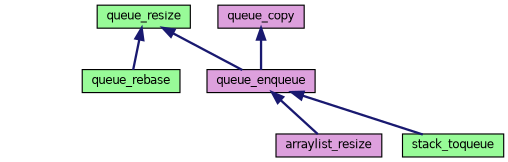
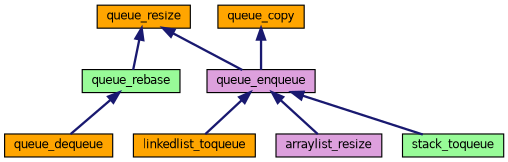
  digraph {
    rankdir=TB
    node [color=black fillcolor=orange fontname=Helvetica fontsize=10 shape=record style=filled]
    edge [color=midnightblue dir=back fontname=Helvetica fontsize=10 labelfontname=Helvetica labelfontsize=10 style=bold]
-   n1 [fillcolor=palegreen fontcolor=black height=0.2 label=queue_resize width=0.4]
+   n1 [fontcolor=black height=0.2 label=queue_resize width=0.4]
    n2 [fillcolor=palegreen height=0.2 label=queue_rebase width=0.4]
    n3 [fillcolor=plum height=0.2 label=queue_enqueue width=0.4]
+   n4 [height=0.2 label=queue_dequeue width=0.4]
+   n5 [height=0.2 label=linkedlist_toqueue width=0.4]
    n6 [fillcolor=plum height=0.2 label=arraylist_resize width=0.4]
    n7 [fillcolor=palegreen height=0.2 label=stack_toqueue width=0.4]
-   n8 [fillcolor=plum height=0.2 label=queue_copy width=0.4]
+   n8 [height=0.2 label=queue_copy width=0.4]
    n1 -> n2
    n1 -> n3
+   n2 -> n4
+   n3 -> n5
    n3 -> n6
    n3 -> n7
    n8 -> n3
  }
